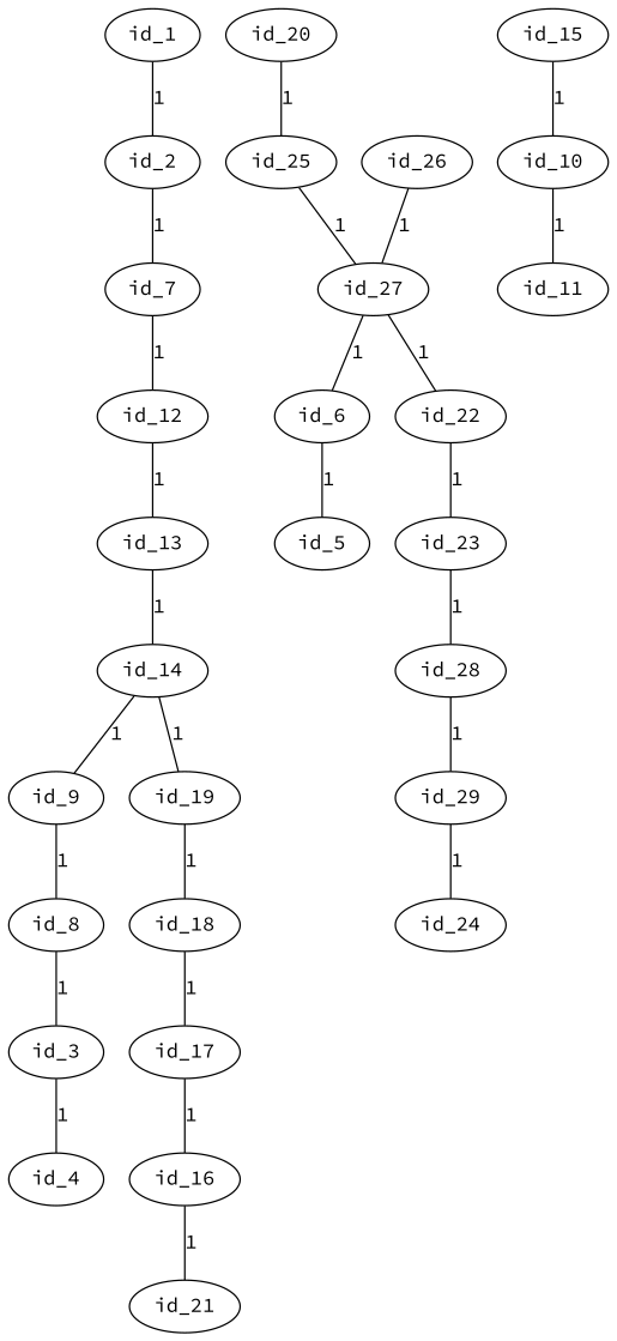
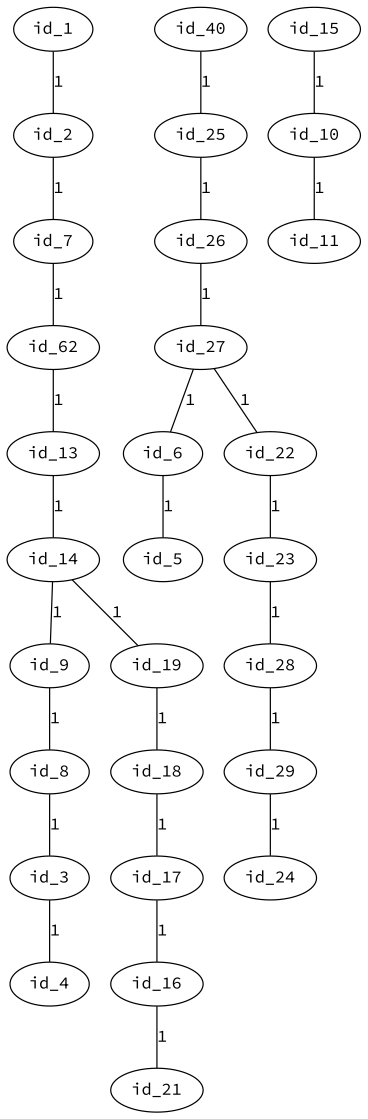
  graph {
    fontname="Source Code Pro"
    node [fontname="Source Code Pro"]
    edge [fontname="Source Code Pro"]
    id_1
    id_2
    id_7
-   id_12
+   id_12 [label=id_62]
    id_13
    id_14
    id_9
    id_19
    id_8
    id_18
    id_3
    id_4
    id_17
    id_16
    id_21
-   id_20
+   id_20 [label=id_40]
    id_25
    id_15
    id_10
    id_26
    id_11
    id_6
    id_5
    id_27
    id_22
    id_23
    id_28
    id_29
    id_24
    id_1 -- id_2 [label=1]
    id_2 -- id_7 [label=1]
    id_7 -- id_12 [label=1]
    id_12 -- id_13 [label=1]
    id_13 -- id_14 [label=1]
    id_14 -- id_9 [label=1]
    id_14 -- id_19 [label=1]
    id_9 -- id_8 [label=1]
    id_19 -- id_18 [label=1]
    id_8 -- id_3 [label=1]
    id_18 -- id_17 [label=1]
    id_3 -- id_4 [label=1]
    id_17 -- id_16 [label=1]
    id_16 -- id_21 [label=1]
    id_20 -- id_25 [label=1]
-   id_25 -- id_27 [label=1]
+   id_25 -- id_26 [label=1]
    id_15 -- id_10 [label=1]
    id_10 -- id_11 [label=1]
    id_26 -- id_27 [label=1]
    id_6 -- id_5 [label=1]
    id_27 -- id_6 [label=1]
    id_27 -- id_22 [label=1]
    id_22 -- id_23 [label=1]
    id_23 -- id_28 [label=1]
    id_28 -- id_29 [label=1]
    id_29 -- id_24 [label=1]
  }
